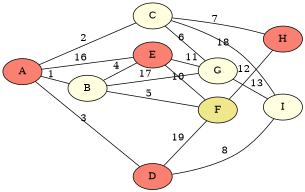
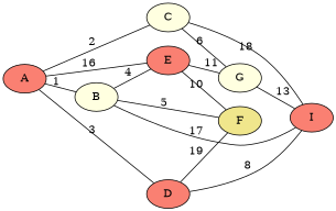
  graph {
    rankdir=LR
    node [fillcolor=lightyellow style=filled]
    B
    A [fillcolor=salmon]
    C
    D [fillcolor=salmon]
    E [fillcolor=salmon]
    F [fillcolor=khaki]
    G
-   H [fillcolor=salmon]
-   I
+   I [fillcolor=salmon]
    B -- E [xlabel=4]
    B -- F [xlabel=5]
-   B -- G [xlabel=17]
+   B -- I [xlabel=17]
    A -- B [xlabel=1]
    A -- C [xlabel=2]
    A -- D [xlabel=3]
    A -- E [xlabel=16]
    C -- G [xlabel=6]
-   C -- H [xlabel=7]
    C -- I [xlabel=18]
    D -- F [xlabel=19]
    D -- I [xlabel=8]
    E -- F [xlabel=10]
    E -- G [xlabel=11]
-   F -- H [xlabel=12]
    G -- I [xlabel=13]
  }
